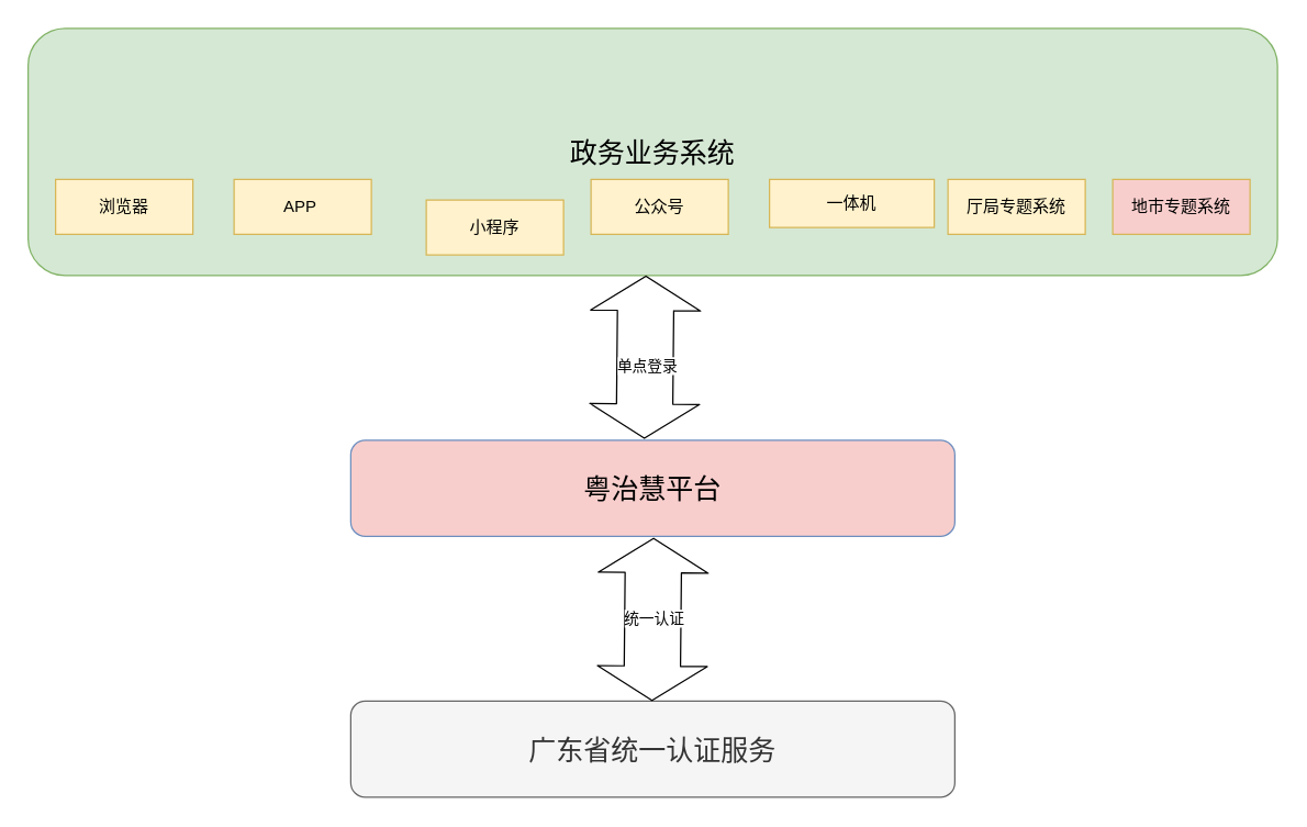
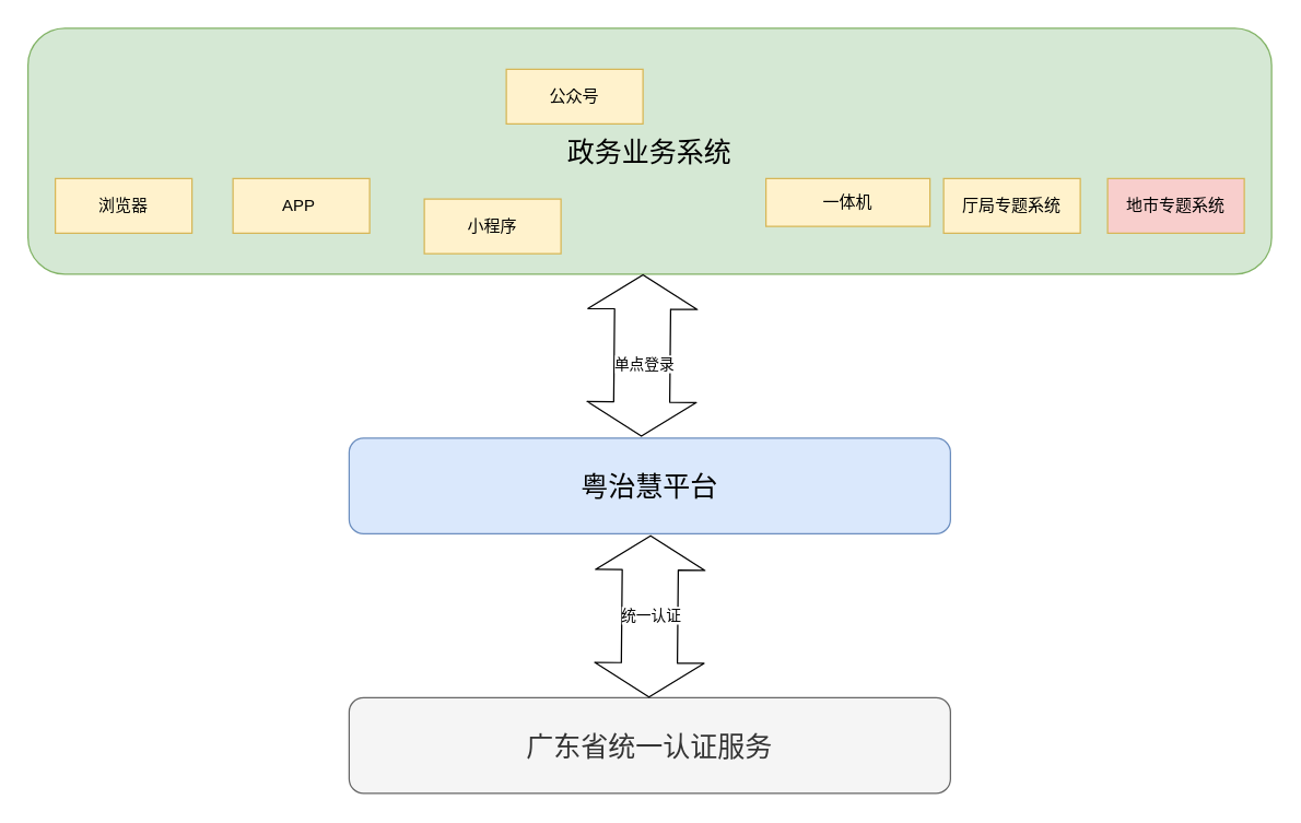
  <mxCell id="0" />
  <mxCell id="1" parent="0" />
  <mxCell id="2" value="&lt;font style=&quot;font-size: 20px&quot;&gt;政务业务系统&lt;/font&gt;" style="rounded=1;whiteSpace=wrap;html=1;fillColor=#d5e8d4;strokeColor=#82b366;" vertex="1" parent="1"><mxGeometry x="20" y="20" width="910" height="180" as="geometry" /></mxCell>
  <mxCell id="3" value="浏览器" style="rounded=0;whiteSpace=wrap;html=1;fillColor=#fff2cc;strokeColor=#d6b656;" vertex="1" parent="1"><mxGeometry x="40" y="130" width="100" height="40" as="geometry" /></mxCell>
  <mxCell id="4" value="小程序" style="rounded=0;whiteSpace=wrap;html=1;fillColor=#fff2cc;strokeColor=#d6b656;" vertex="1" parent="1"><mxGeometry x="310" y="145" width="100" height="40" as="geometry" /></mxCell>
  <mxCell id="5" value="APP&lt;span style=&quot;white-space: pre&quot;&gt; &lt;/span&gt;" style="rounded=0;whiteSpace=wrap;html=1;fillColor=#fff2cc;strokeColor=#d6b656;" vertex="1" parent="1"><mxGeometry x="170" y="130" width="100" height="40" as="geometry" /></mxCell>
- <mxCell id="6" value="公众号" style="rounded=0;whiteSpace=wrap;html=1;fillColor=#fff2cc;strokeColor=#d6b656;" vertex="1" parent="1"><mxGeometry x="430" y="130" width="100" height="40" as="geometry" /></mxCell>
+ <mxCell id="6" value="公众号" style="rounded=0;whiteSpace=wrap;html=1;fillColor=#fff2cc;strokeColor=#d6b656;" vertex="1" parent="1"><mxGeometry x="370" y="50" width="100" height="40" as="geometry" /></mxCell>
  <mxCell id="7" value="一体机" style="rounded=0;whiteSpace=wrap;html=1;fillColor=#fff2cc;strokeColor=#d6b656;" vertex="1" parent="1"><mxGeometry x="560" y="130" width="120" height="35" as="geometry" /></mxCell>
- <mxCell id="8" value="&lt;font style=&quot;font-size: 20px&quot;&gt;粤治慧平台&lt;/font&gt;" style="rounded=1;whiteSpace=wrap;html=1;fillColor=#f8cecc;strokeColor=#6c8ebf;" vertex="1" parent="1"><mxGeometry x="255" y="320" width="440" height="70" as="geometry" /></mxCell>
+ <mxCell id="8" value="&lt;font style=&quot;font-size: 20px&quot;&gt;粤治慧平台&lt;/font&gt;" style="rounded=1;whiteSpace=wrap;html=1;fillColor=#dae8fc;strokeColor=#6c8ebf;" vertex="1" parent="1"><mxGeometry x="255" y="320" width="440" height="70" as="geometry" /></mxCell>
  <mxCell id="9" value="&lt;font style=&quot;font-size: 20px&quot;&gt;广东省统一认证服务&lt;/font&gt;" style="rounded=1;whiteSpace=wrap;html=1;fillColor=#f5f5f5;strokeColor=#666666;fontColor=#333333;" vertex="1" parent="1"><mxGeometry x="255" y="510" width="440" height="70" as="geometry" /></mxCell>
  <mxCell id="10" value="厅局专题系统" style="rounded=0;whiteSpace=wrap;html=1;fillColor=#fff2cc;strokeColor=#d6b656;" vertex="1" parent="1"><mxGeometry x="690" y="130" width="100" height="40" as="geometry" /></mxCell>
  <mxCell id="11" value="地市专题系统" style="rounded=0;whiteSpace=wrap;html=1;fillColor=#f8cecc;strokeColor=#d6b656;" vertex="1" parent="1"><mxGeometry x="810" y="130" width="100" height="40" as="geometry" /></mxCell>
  <mxCell id="12" value="" style="shape=flexArrow;endArrow=classic;startArrow=classic;html=1;startWidth=38;startSize=8;width=41;endWidth=38;endSize=8;exitX=0.486;exitY=-0.014;exitDx=0;exitDy=0;exitPerimeter=0;" edge="1" parent="1" source="8"><mxGeometry width="100" height="100" relative="1" as="geometry"><mxPoint x="470" y="300" as="sourcePoint" /><mxPoint x="470" y="200" as="targetPoint" /></mxGeometry></mxCell>
  <mxCell id="13" value="单点登录" style="edgeLabel;html=1;align=center;verticalAlign=middle;resizable=0;points=[];" vertex="1" connectable="0" parent="12"><mxGeometry x="-0.091" y="-10" relative="1" as="geometry"><mxPoint x="-9" as="offset" /></mxGeometry></mxCell>
  <mxCell id="14" value="" style="shape=flexArrow;endArrow=classic;startArrow=classic;html=1;startWidth=38;startSize=8;width=41;endWidth=38;endSize=8;exitX=0.486;exitY=-0.014;exitDx=0;exitDy=0;exitPerimeter=0;" edge="1" parent="1"><mxGeometry width="100" height="100" relative="1" as="geometry"><mxPoint x="474.42" y="510" as="sourcePoint" /><mxPoint x="475.58" y="390.98" as="targetPoint" /></mxGeometry></mxCell>
  <mxCell id="15" value="统一认证" style="edgeLabel;html=1;align=center;verticalAlign=middle;resizable=0;points=[];" vertex="1" connectable="0" parent="14"><mxGeometry x="0.09" y="14" relative="1" as="geometry"><mxPoint x="14" y="5" as="offset" /></mxGeometry></mxCell>
